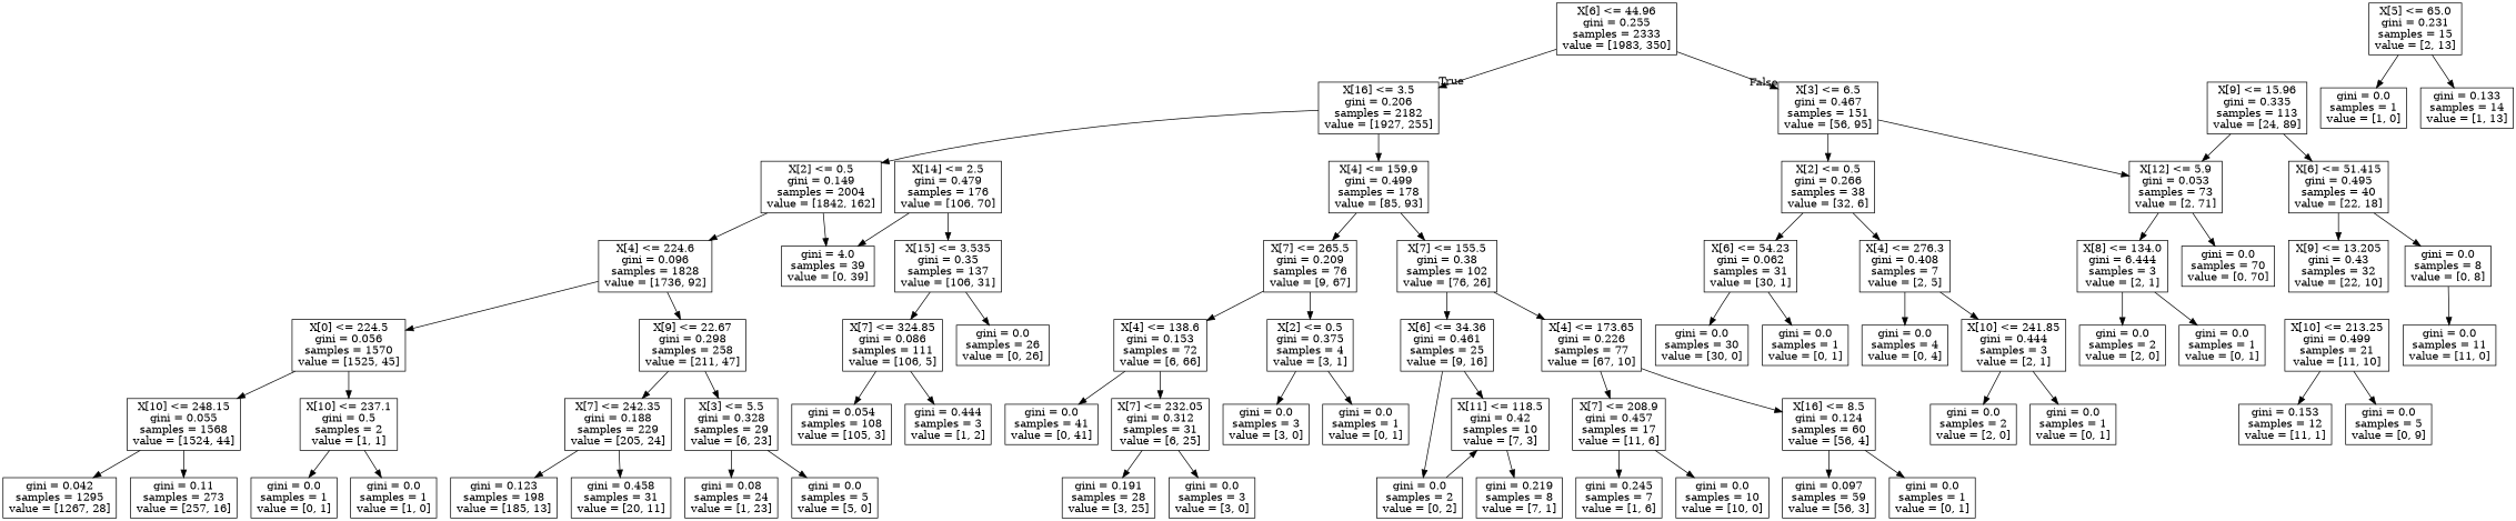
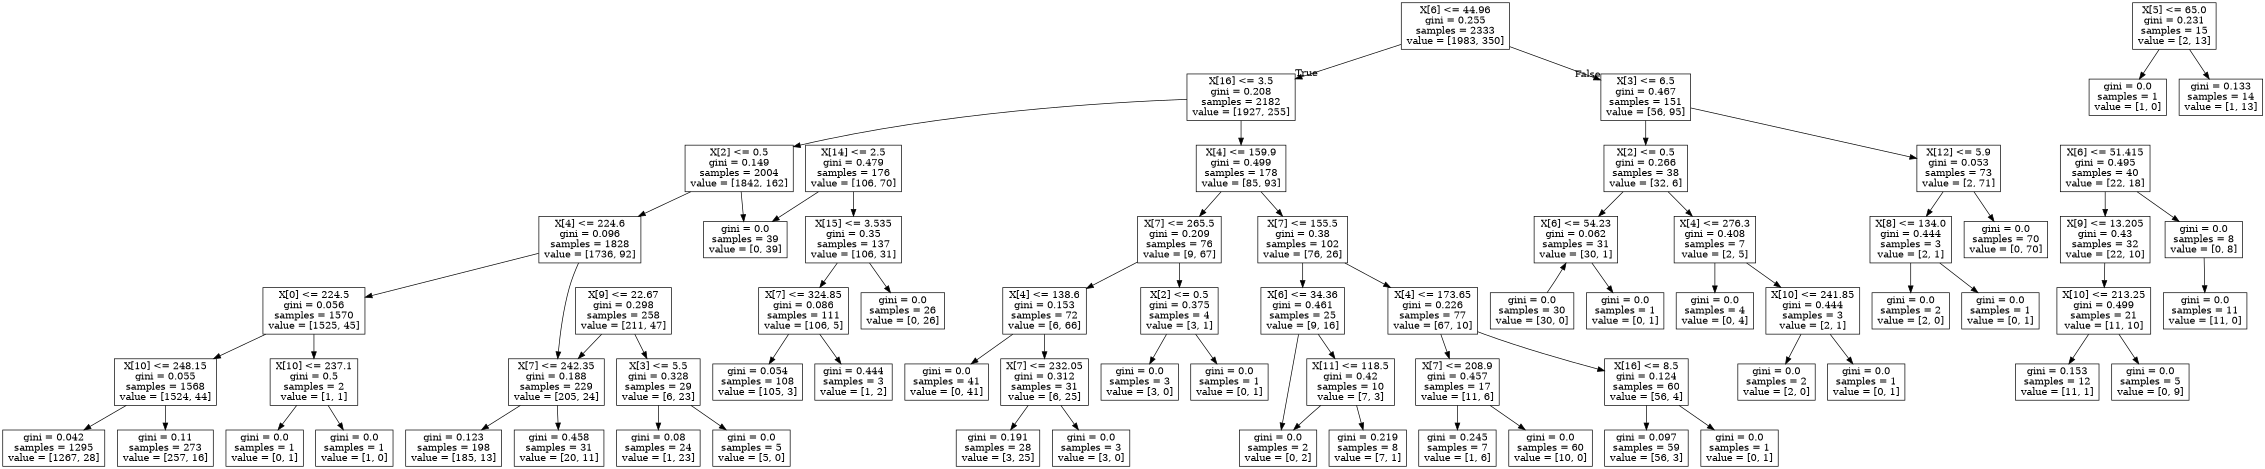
  digraph {
    node [shape=box]
    n1 [label="X[6] <= 44.96\ngini = 0.255\nsamples = 2333\nvalue = [1983, 350]"]
-   n2 [label="X[16] <= 3.5\ngini = 0.206\nsamples = 2182\nvalue = [1927, 255]"]
+   n2 [label="X[16] <= 3.5\ngini = 0.208\nsamples = 2182\nvalue = [1927, 255]"]
    n3 [label="X[3] <= 6.5\ngini = 0.467\nsamples = 151\nvalue = [56, 95]"]
    n4 [label="X[2] <= 0.5\ngini = 0.149\nsamples = 2004\nvalue = [1842, 162]"]
    n5 [label="X[4] <= 159.9\ngini = 0.499\nsamples = 178\nvalue = [85, 93]"]
    n6 [label="X[2] <= 0.5\ngini = 0.266\nsamples = 38\nvalue = [32, 6]"]
    n7 [label="X[12] <= 5.9\ngini = 0.053\nsamples = 73\nvalue = [2, 71]"]
    n8 [label="X[4] <= 224.6\ngini = 0.096\nsamples = 1828\nvalue = [1736, 92]"]
-   n9 [label="gini = 4.0\nsamples = 39\nvalue = [0, 39]"]
+   n9 [label="gini = 0.0\nsamples = 39\nvalue = [0, 39]"]
    n10 [label="X[7] <= 265.5\ngini = 0.209\nsamples = 76\nvalue = [9, 67]"]
    n11 [label="X[7] <= 155.5\ngini = 0.38\nsamples = 102\nvalue = [76, 26]"]
    n12 [label="X[0] <= 224.5\ngini = 0.056\nsamples = 1570\nvalue = [1525, 45]"]
    n13 [label="X[9] <= 22.67\ngini = 0.298\nsamples = 258\nvalue = [211, 47]"]
    n14 [label="X[14] <= 2.5\ngini = 0.479\nsamples = 176\nvalue = [106, 70]"]
    n15 [label="X[15] <= 3.535\ngini = 0.35\nsamples = 137\nvalue = [106, 31]"]
    n16 [label="X[10] <= 248.15\ngini = 0.055\nsamples = 1568\nvalue = [1524, 44]"]
    n17 [label="X[10] <= 237.1\ngini = 0.5\nsamples = 2\nvalue = [1, 1]"]
    n18 [label="X[7] <= 242.35\ngini = 0.188\nsamples = 229\nvalue = [205, 24]"]
    n19 [label="X[3] <= 5.5\ngini = 0.328\nsamples = 29\nvalue = [6, 23]"]
    n20 [label="gini = 0.042\nsamples = 1295\nvalue = [1267, 28]"]
    n21 [label="gini = 0.11\nsamples = 273\nvalue = [257, 16]"]
    n22 [label="gini = 0.0\nsamples = 1\nvalue = [0, 1]"]
    n23 [label="gini = 0.0\nsamples = 1\nvalue = [1, 0]"]
    n24 [label="gini = 0.123\nsamples = 198\nvalue = [185, 13]"]
    n25 [label="gini = 0.458\nsamples = 31\nvalue = [20, 11]"]
    n26 [label="gini = 0.08\nsamples = 24\nvalue = [1, 23]"]
    n27 [label="gini = 0.0\nsamples = 5\nvalue = [5, 0]"]
    n28 [label="X[7] <= 324.85\ngini = 0.086\nsamples = 111\nvalue = [106, 5]"]
    n29 [label="gini = 0.0\nsamples = 26\nvalue = [0, 26]"]
    n30 [label="gini = 0.054\nsamples = 108\nvalue = [105, 3]"]
    n31 [label="gini = 0.444\nsamples = 3\nvalue = [1, 2]"]
    n32 [label="X[4] <= 138.6\ngini = 0.153\nsamples = 72\nvalue = [6, 66]"]
    n33 [label="X[2] <= 0.5\ngini = 0.375\nsamples = 4\nvalue = [3, 1]"]
    n34 [label="X[6] <= 34.36\ngini = 0.461\nsamples = 25\nvalue = [9, 16]"]
    n35 [label="X[4] <= 173.65\ngini = 0.226\nsamples = 77\nvalue = [67, 10]"]
    n36 [label="gini = 0.0\nsamples = 41\nvalue = [0, 41]"]
    n37 [label="X[7] <= 232.05\ngini = 0.312\nsamples = 31\nvalue = [6, 25]"]
    n38 [label="gini = 0.0\nsamples = 3\nvalue = [3, 0]"]
    n39 [label="gini = 0.0\nsamples = 1\nvalue = [0, 1]"]
    n40 [label="gini = 0.191\nsamples = 28\nvalue = [3, 25]"]
    n41 [label="gini = 0.0\nsamples = 3\nvalue = [3, 0]"]
    n42 [label="X[11] <= 118.5\ngini = 0.42\nsamples = 10\nvalue = [7, 3]"]
    n43 [label="gini = 0.0\nsamples = 2\nvalue = [0, 2]"]
    n44 [label="X[7] <= 208.9\ngini = 0.457\nsamples = 17\nvalue = [11, 6]"]
    n45 [label="X[16] <= 8.5\ngini = 0.124\nsamples = 60\nvalue = [56, 4]"]
    n46 [label="X[5] <= 65.0\ngini = 0.231\nsamples = 15\nvalue = [2, 13]"]
    n47 [label="gini = 0.0\nsamples = 1\nvalue = [1, 0]"]
    n48 [label="gini = 0.133\nsamples = 14\nvalue = [1, 13]"]
    n49 [label="gini = 0.219\nsamples = 8\nvalue = [7, 1]"]
    n50 [label="gini = 0.245\nsamples = 7\nvalue = [1, 6]"]
-   n51 [label="gini = 0.0\nsamples = 10\nvalue = [10, 0]"]
+   n51 [label="gini = 0.0\nsamples = 60\nvalue = [10, 0]"]
    n52 [label="gini = 0.097\nsamples = 59\nvalue = [56, 3]"]
    n53 [label="gini = 0.0\nsamples = 1\nvalue = [0, 1]"]
-   n54 [label="X[9] <= 15.96\ngini = 0.335\nsamples = 113\nvalue = [24, 89]"]
    n55 [label="X[6] <= 51.415\ngini = 0.495\nsamples = 40\nvalue = [22, 18]"]
    n56 [label="X[6] <= 54.23\ngini = 0.062\nsamples = 31\nvalue = [30, 1]"]
    n57 [label="X[4] <= 276.3\ngini = 0.408\nsamples = 7\nvalue = [2, 5]"]
    n58 [label="X[9] <= 13.205\ngini = 0.43\nsamples = 32\nvalue = [22, 10]"]
    n59 [label="gini = 0.0\nsamples = 8\nvalue = [0, 8]"]
-   n60 [label="X[8] <= 134.0\ngini = 6.444\nsamples = 3\nvalue = [2, 1]"]
+   n60 [label="X[8] <= 134.0\ngini = 0.444\nsamples = 3\nvalue = [2, 1]"]
    n61 [label="gini = 0.0\nsamples = 70\nvalue = [0, 70]"]
    n62 [label="X[10] <= 213.25\ngini = 0.499\nsamples = 21\nvalue = [11, 10]"]
    n63 [label="gini = 0.0\nsamples = 11\nvalue = [11, 0]"]
    n64 [label="gini = 0.153\nsamples = 12\nvalue = [11, 1]"]
    n65 [label="gini = 0.0\nsamples = 5\nvalue = [0, 9]"]
    n66 [label="gini = 0.0\nsamples = 2\nvalue = [2, 0]"]
    n67 [label="gini = 0.0\nsamples = 1\nvalue = [0, 1]"]
    n68 [label="gini = 0.0\nsamples = 30\nvalue = [30, 0]"]
    n69 [label="gini = 0.0\nsamples = 1\nvalue = [0, 1]"]
    n70 [label="gini = 0.0\nsamples = 4\nvalue = [0, 4]"]
    n71 [label="X[10] <= 241.85\ngini = 0.444\nsamples = 3\nvalue = [2, 1]"]
    n72 [label="gini = 0.0\nsamples = 2\nvalue = [2, 0]"]
    n73 [label="gini = 0.0\nsamples = 1\nvalue = [0, 1]"]
    n1 -> n2 [headlabel=True labelangle=45 labeldistance=2.5]
    n1 -> n3 [headlabel=False labelangle=-45 labeldistance=2.5]
    n2 -> n4
    n2 -> n5
    n3 -> n6
    n3 -> n7
    n4 -> n8
    n4 -> n9
    n5 -> n10
    n5 -> n11
    n6 -> n56
    n6 -> n57
    n7 -> n60
    n7 -> n61
    n8 -> n12
-   n8 -> n13
+   n8 -> n18
    n10 -> n32
    n10 -> n33
    n11 -> n34
    n11 -> n35
    n12 -> n16
    n12 -> n17
    n13 -> n18
    n13 -> n19
    n14 -> n9
    n14 -> n15
    n15 -> n28
    n15 -> n29
    n16 -> n20
    n16 -> n21
    n17 -> n22
    n17 -> n23
    n18 -> n24
    n18 -> n25
    n19 -> n26
    n19 -> n27
    n28 -> n30
    n28 -> n31
    n32 -> n36
    n32 -> n37
    n33 -> n38
    n33 -> n39
    n34 -> n42
    n34 -> n43
    n35 -> n44
    n35 -> n45
    n37 -> n40
    n37 -> n41
-   n43 -> n42
+   n42 -> n43
    n42 -> n49
    n44 -> n50
    n44 -> n51
    n45 -> n52
    n45 -> n53
    n46 -> n47
    n46 -> n48
-   n54 -> n7
-   n54 -> n55
    n55 -> n58
    n55 -> n59
-   n56 -> n68
+   n68 -> n56
    n56 -> n69
    n57 -> n70
    n57 -> n71
+   n58 -> n62
    n59 -> n63
    n60 -> n66
    n60 -> n67
    n62 -> n64
    n62 -> n65
    n71 -> n72
    n71 -> n73
  }
